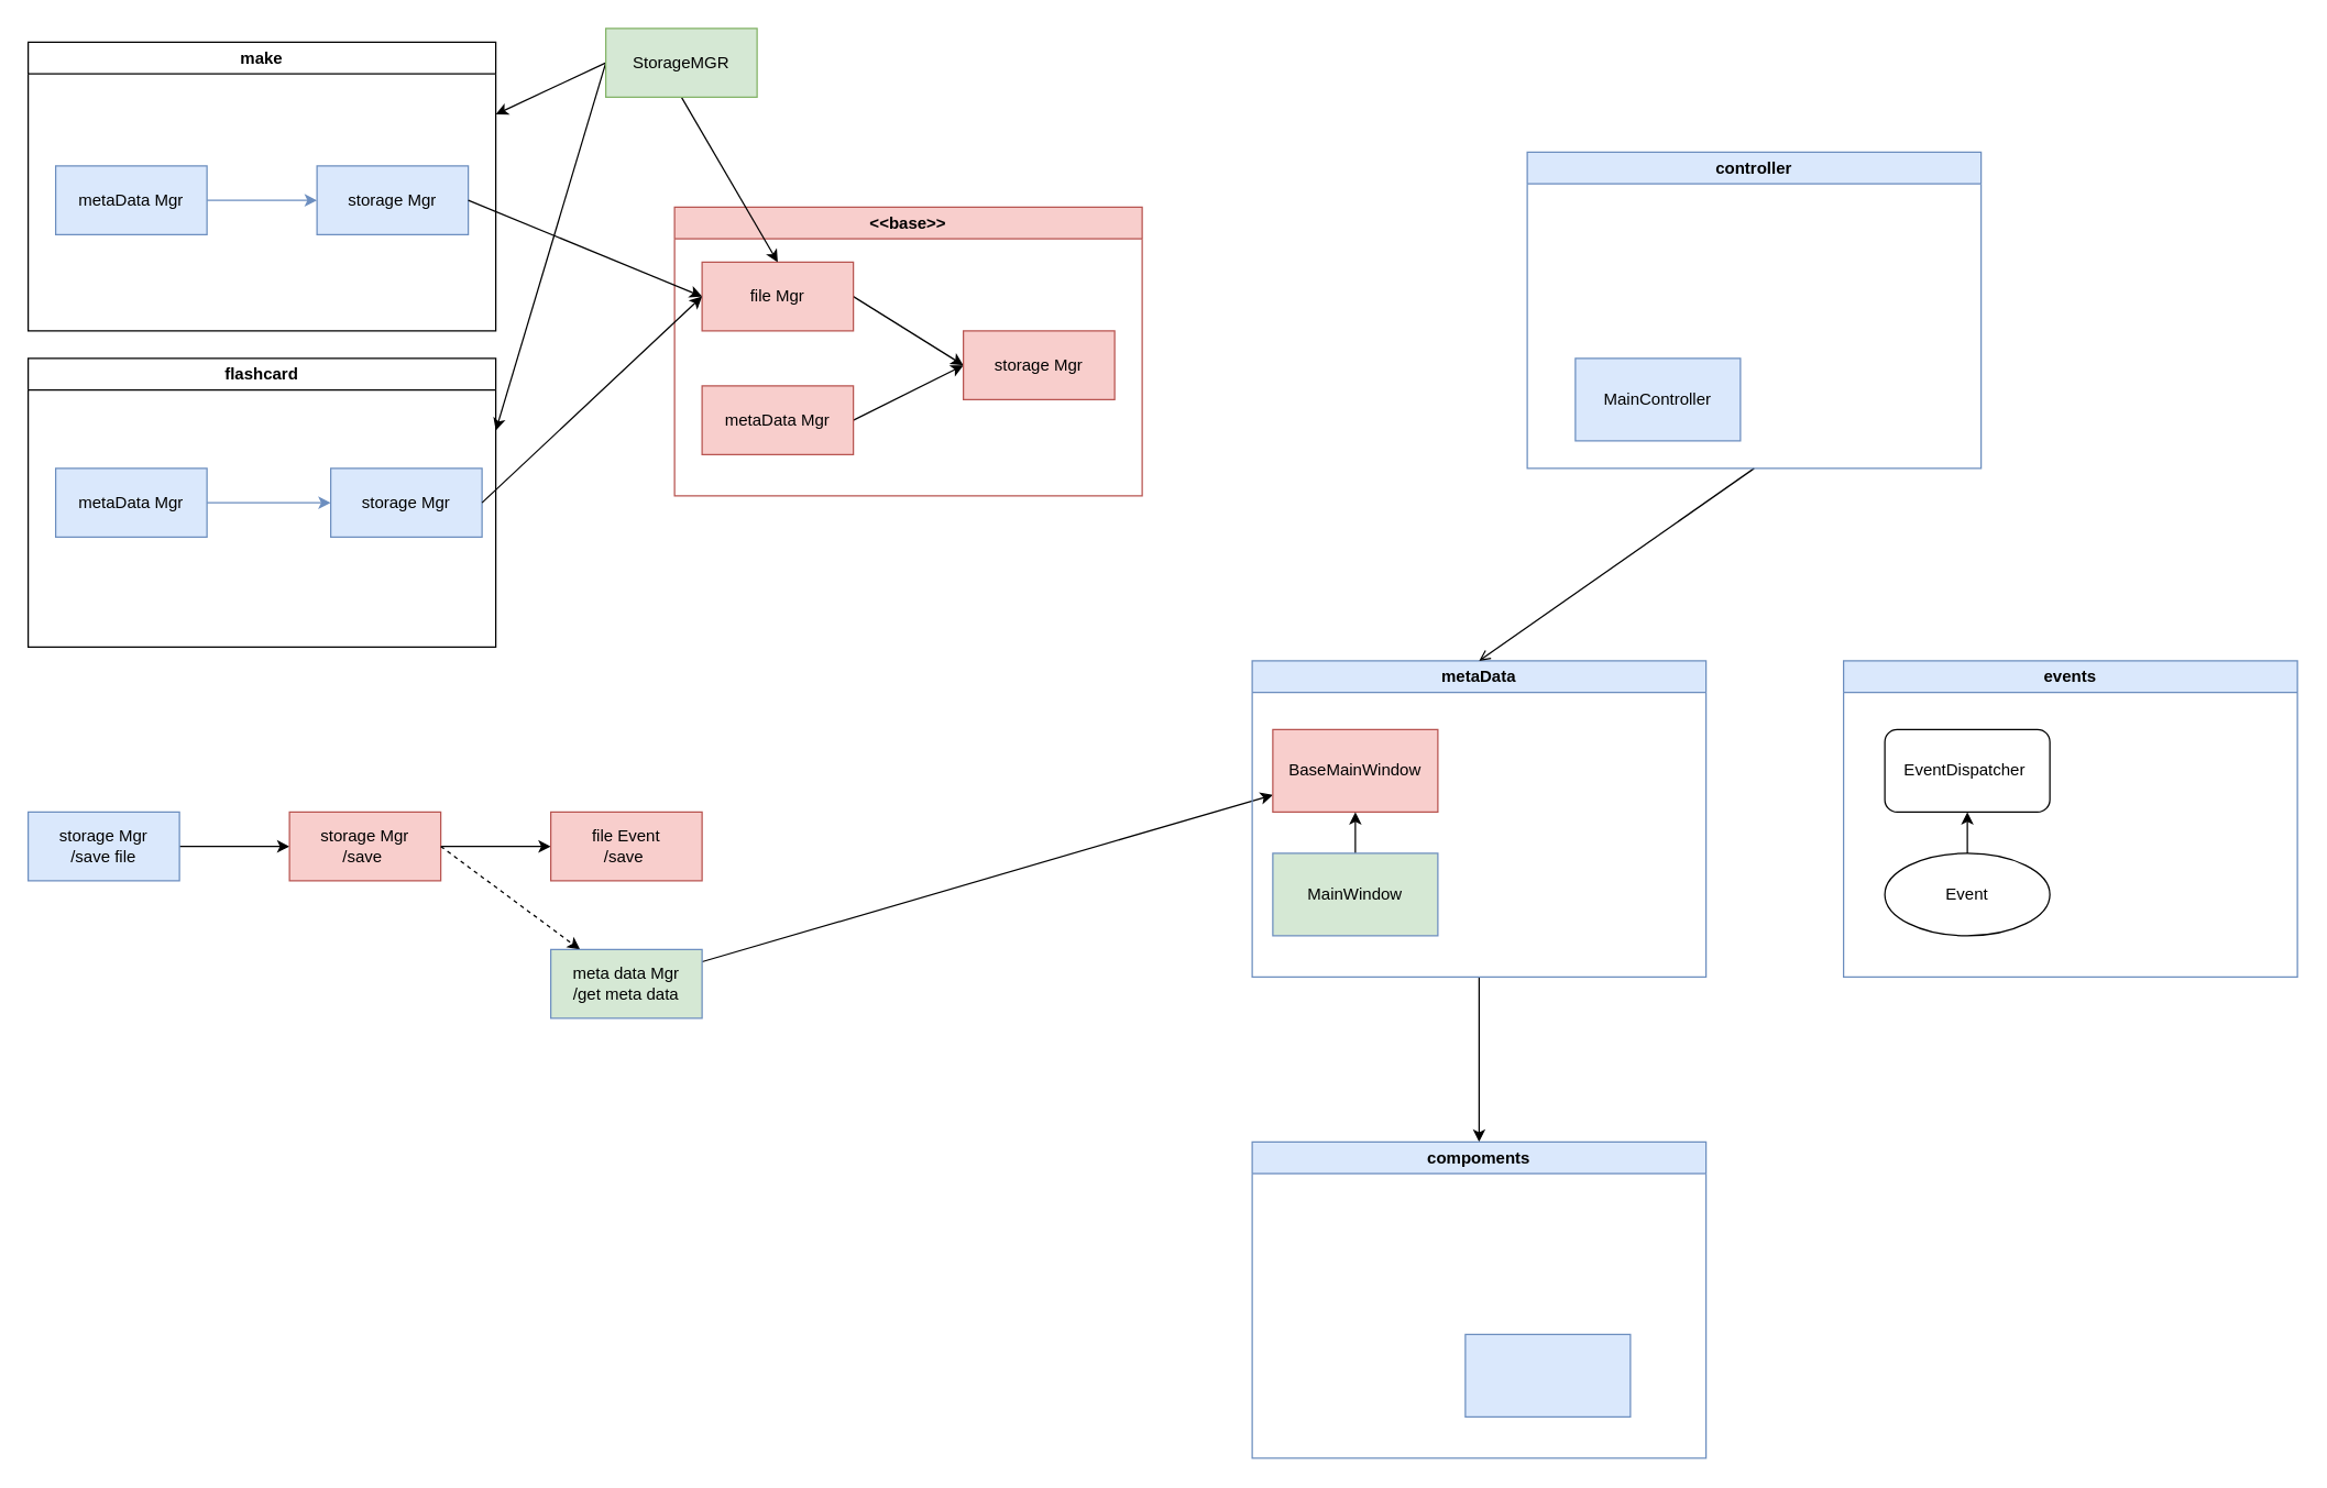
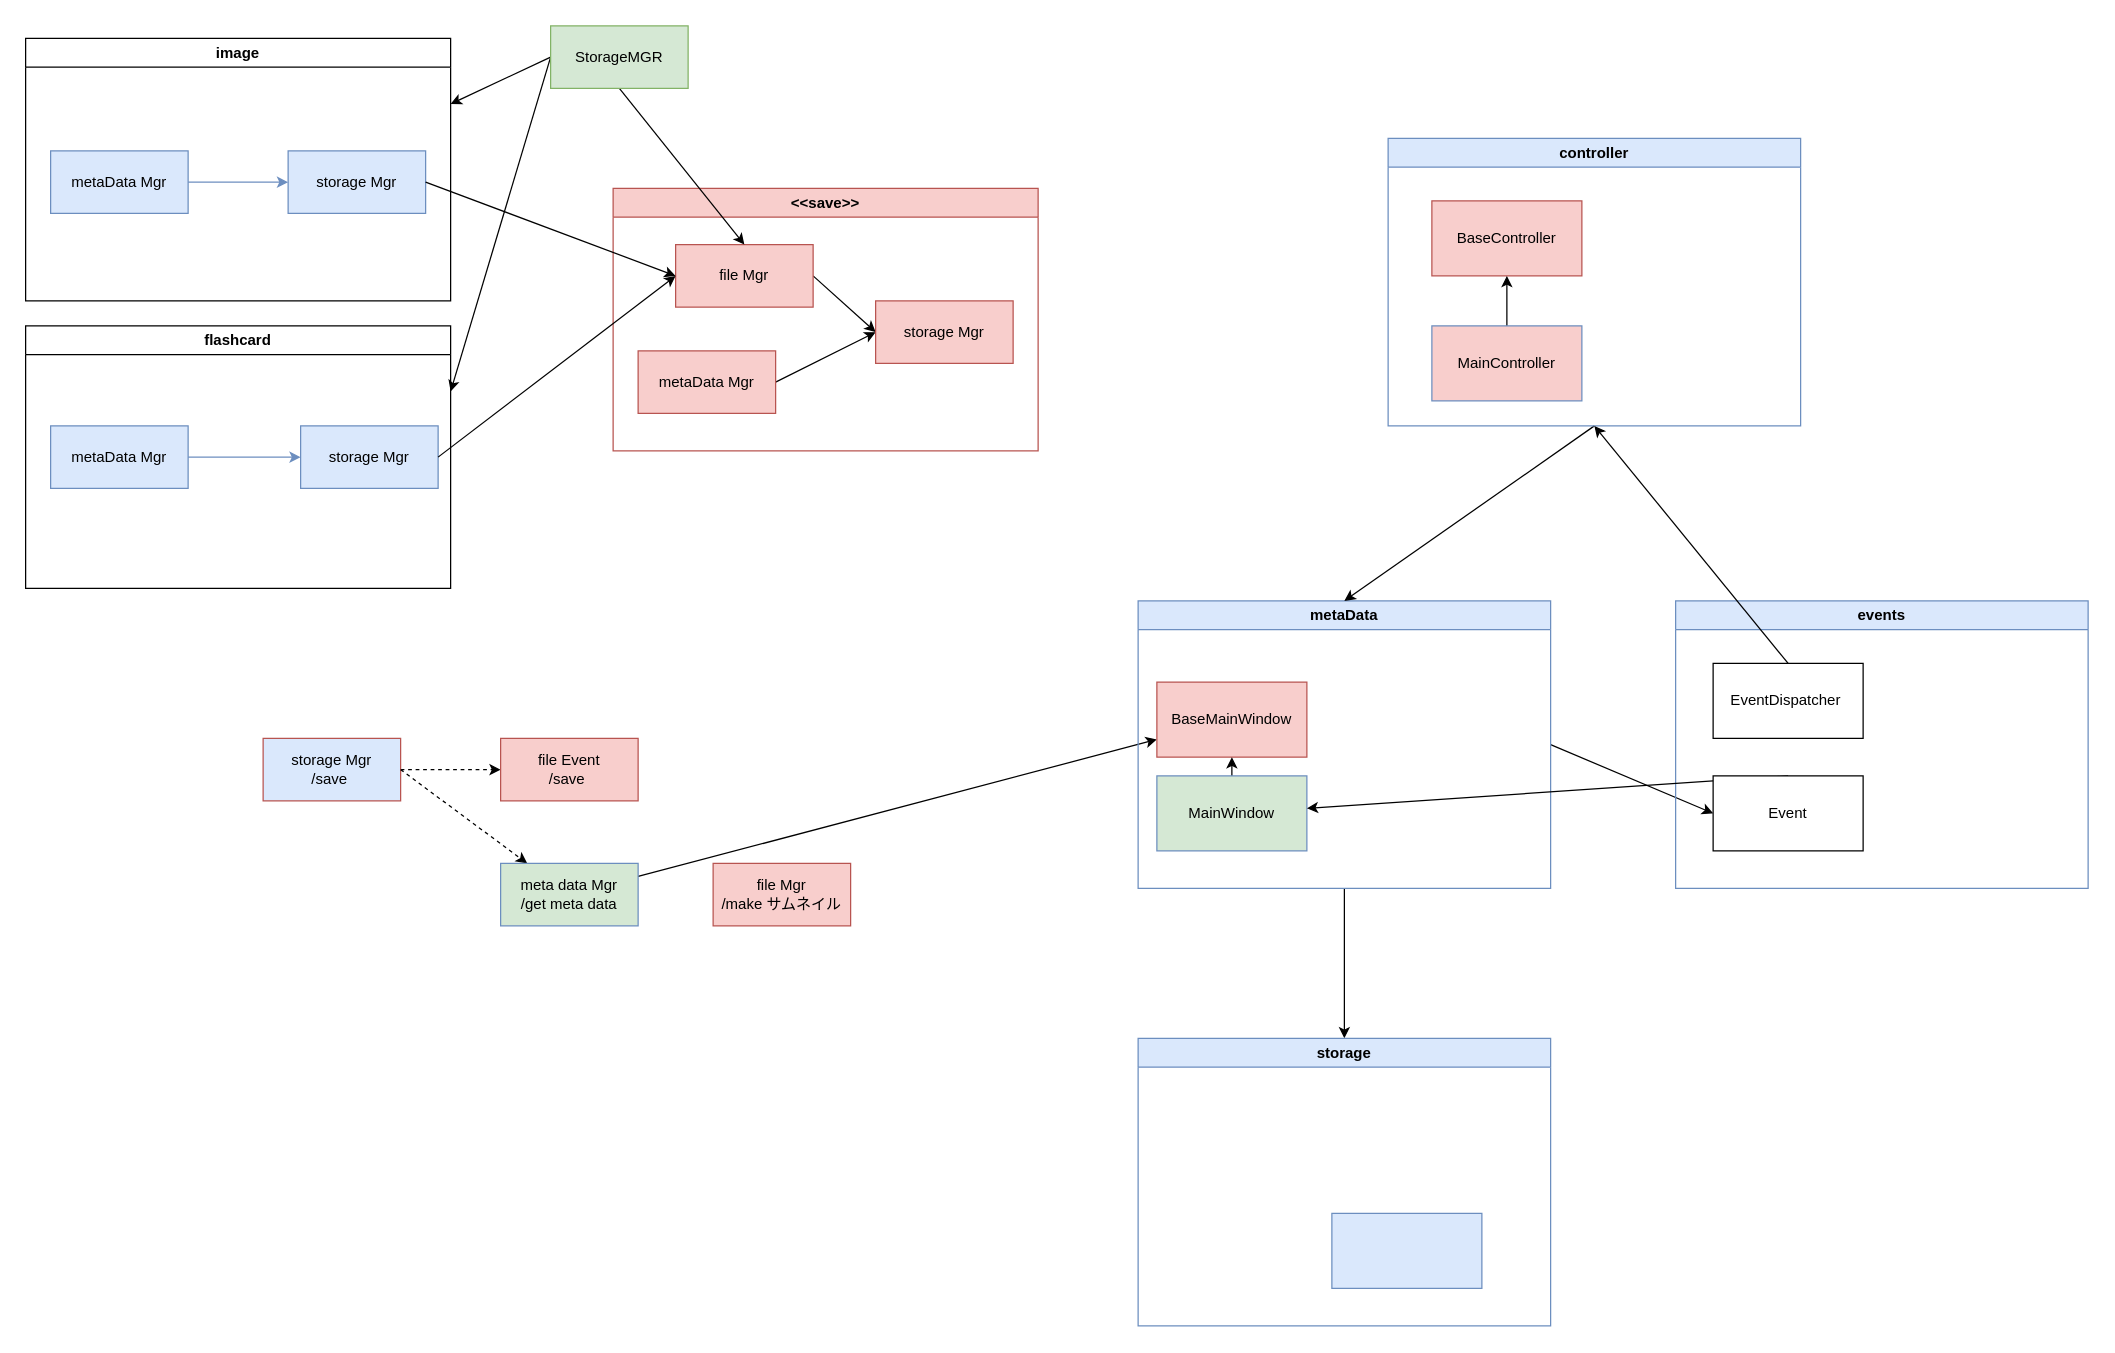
  <mxCell id="0" />
  <mxCell id="1" parent="0" />
- <mxCell id="2" value="make" style="swimlane;whiteSpace=wrap;html=1;" parent="1" vertex="1"><mxGeometry x="20" y="30" width="340" height="210" as="geometry" /></mxCell>
+ <mxCell id="2" value="image" style="swimlane;whiteSpace=wrap;html=1;" parent="1" vertex="1"><mxGeometry x="20" y="30" width="340" height="210" as="geometry" /></mxCell>
  <mxCell id="3" style="edgeStyle=none;html=1;exitX=1;exitY=0.5;exitDx=0;exitDy=0;entryX=0;entryY=0.5;entryDx=0;entryDy=0;fillColor=#dae8fc;strokeColor=#6c8ebf;" parent="2" source="4" target="5" edge="1"><mxGeometry relative="1" as="geometry" /></mxCell>
  <mxCell id="4" value="metaData Mgr" style="html=1;whiteSpace=wrap;fillColor=#dae8fc;strokeColor=#6c8ebf;" parent="2" vertex="1"><mxGeometry x="20" y="90" width="110" height="50" as="geometry" /></mxCell>
  <mxCell id="5" value="storage Mgr" style="html=1;whiteSpace=wrap;fillColor=#dae8fc;strokeColor=#6c8ebf;" parent="2" vertex="1"><mxGeometry x="210" y="90" width="110" height="50" as="geometry" /></mxCell>
- <mxCell id="6" value="&amp;lt;&amp;lt;base&amp;gt;&amp;gt;" style="swimlane;whiteSpace=wrap;html=1;fillColor=#f8cecc;strokeColor=#b85450;" parent="1" vertex="1"><mxGeometry x="490" y="150" width="340" height="210" as="geometry" /></mxCell>
+ <mxCell id="6" value="&amp;lt;&amp;lt;save&amp;gt;&amp;gt;" style="swimlane;whiteSpace=wrap;html=1;fillColor=#f8cecc;strokeColor=#b85450;" parent="1" vertex="1"><mxGeometry x="490" y="150" width="340" height="210" as="geometry" /></mxCell>
  <mxCell id="7" style="edgeStyle=none;html=1;exitX=1;exitY=0.5;exitDx=0;exitDy=0;entryX=0;entryY=0.5;entryDx=0;entryDy=0;" parent="6" source="8" target="11" edge="1"><mxGeometry relative="1" as="geometry" /></mxCell>
- <mxCell id="8" value="file Mgr" style="html=1;whiteSpace=wrap;fillColor=#f8cecc;strokeColor=#b85450;" parent="6" vertex="1"><mxGeometry x="20" y="40" width="110" height="50" as="geometry" /></mxCell>
+ <mxCell id="8" value="file Mgr" style="html=1;whiteSpace=wrap;fillColor=#f8cecc;strokeColor=#b85450;" parent="6" vertex="1"><mxGeometry x="50" y="45" width="110" height="50" as="geometry" /></mxCell>
  <mxCell id="9" style="edgeStyle=none;html=1;exitX=1;exitY=0.5;exitDx=0;exitDy=0;entryX=0;entryY=0.5;entryDx=0;entryDy=0;" parent="6" source="10" target="11" edge="1"><mxGeometry relative="1" as="geometry" /></mxCell>
  <mxCell id="10" value="metaData Mgr" style="html=1;whiteSpace=wrap;fillColor=#f8cecc;strokeColor=#b85450;" parent="6" vertex="1"><mxGeometry x="20" y="130" width="110" height="50" as="geometry" /></mxCell>
  <mxCell id="11" value="storage Mgr" style="html=1;whiteSpace=wrap;fillColor=#f8cecc;strokeColor=#b85450;" parent="6" vertex="1"><mxGeometry x="210" y="90" width="110" height="50" as="geometry" /></mxCell>
  <mxCell id="12" value="flashcard" style="swimlane;whiteSpace=wrap;html=1;" parent="1" vertex="1"><mxGeometry x="20" y="260" width="340" height="210" as="geometry" /></mxCell>
  <mxCell id="13" style="edgeStyle=none;html=1;exitX=1;exitY=0.5;exitDx=0;exitDy=0;entryX=0;entryY=0.5;entryDx=0;entryDy=0;fillColor=#dae8fc;strokeColor=#6c8ebf;" parent="12" source="14" target="15" edge="1"><mxGeometry relative="1" as="geometry" /></mxCell>
  <mxCell id="14" value="metaData Mgr" style="html=1;whiteSpace=wrap;fillColor=#dae8fc;strokeColor=#6c8ebf;" parent="12" vertex="1"><mxGeometry x="20" y="80" width="110" height="50" as="geometry" /></mxCell>
  <mxCell id="15" value="storage Mgr" style="html=1;whiteSpace=wrap;fillColor=#dae8fc;strokeColor=#6c8ebf;" parent="12" vertex="1"><mxGeometry x="220" y="80" width="110" height="50" as="geometry" /></mxCell>
- <mxCell id="16" value="" style="edgeStyle=none;html=1;" parent="1" source="17" target="19" edge="1"><mxGeometry relative="1" as="geometry" /></mxCell>
- <mxCell id="17" value="storage Mgr&lt;div&gt;/save file&lt;/div&gt;" style="html=1;whiteSpace=wrap;fillColor=#dae8fc;strokeColor=#6c8ebf;" parent="1" vertex="1"><mxGeometry x="20" y="590" width="110" height="50" as="geometry" /></mxCell>
- <mxCell id="18" value="" style="edgeStyle=none;html=1;" parent="1" source="19" target="21" edge="1"><mxGeometry relative="1" as="geometry" /></mxCell>
- <mxCell id="19" value="storage Mgr&lt;div&gt;/save&amp;nbsp;&lt;/div&gt;" style="html=1;whiteSpace=wrap;fillColor=#f8cecc;strokeColor=#b85450;" parent="1" vertex="1"><mxGeometry x="210" y="590" width="110" height="50" as="geometry" /></mxCell>
+ <mxCell id="18" value="" style="edgeStyle=none;html=1;dashed=1;" parent="1" source="19" target="21" edge="1"><mxGeometry relative="1" as="geometry" /></mxCell>
+ <mxCell id="19" value="storage Mgr&lt;div&gt;/save&amp;nbsp;&lt;/div&gt;" style="html=1;whiteSpace=wrap;fillColor=#dae8fc;strokeColor=#b85450;" parent="1" vertex="1"><mxGeometry x="210" y="590" width="110" height="50" as="geometry" /></mxCell>
  <mxCell id="20" value="" style="edgeStyle=none;html=1;exitX=1;exitY=0.5;exitDx=0;exitDy=0;dashed=1;" parent="1" source="19" target="23" edge="1"><mxGeometry relative="1" as="geometry" /></mxCell>
  <mxCell id="21" value="file Event&lt;div&gt;/save&amp;nbsp;&lt;/div&gt;" style="html=1;whiteSpace=wrap;fillColor=#f8cecc;strokeColor=#b85450;" parent="1" vertex="1"><mxGeometry x="400" y="590" width="110" height="50" as="geometry" /></mxCell>
  <mxCell id="22" value="" style="edgeStyle=none;html=1;" parent="1" source="23" target="32" edge="1"><mxGeometry relative="1" as="geometry" /></mxCell>
  <mxCell id="23" value="meta data Mgr&lt;div&gt;/get meta data&lt;/div&gt;" style="html=1;whiteSpace=wrap;fillColor=#d5e8d4;strokeColor=#6c8ebf;" parent="1" vertex="1"><mxGeometry x="400" y="690" width="110" height="50" as="geometry" /></mxCell>
  <mxCell id="24" style="edgeStyle=none;html=1;exitX=0.5;exitY=1;exitDx=0;exitDy=0;entryX=0.5;entryY=0;entryDx=0;entryDy=0;" parent="1" source="27" target="8" edge="1"><mxGeometry relative="1" as="geometry" /></mxCell>
  <mxCell id="25" style="edgeStyle=none;html=1;exitX=0;exitY=0.5;exitDx=0;exitDy=0;entryX=1;entryY=0.25;entryDx=0;entryDy=0;" parent="1" source="27" target="2" edge="1"><mxGeometry relative="1" as="geometry" /></mxCell>
  <mxCell id="26" style="edgeStyle=none;html=1;exitX=0;exitY=0.5;exitDx=0;exitDy=0;entryX=1;entryY=0.25;entryDx=0;entryDy=0;" parent="1" source="27" target="12" edge="1"><mxGeometry relative="1" as="geometry" /></mxCell>
  <mxCell id="27" value="StorageMGR" style="html=1;whiteSpace=wrap;fillColor=#d5e8d4;strokeColor=#82b366;" parent="1" vertex="1"><mxGeometry x="440" y="20" width="110" height="50" as="geometry" /></mxCell>
+ <mxCell id="28" value="file Mgr&lt;div&gt;/make サムネイル&lt;/div&gt;" style="html=1;whiteSpace=wrap;fillColor=#f8cecc;strokeColor=#b85450;" parent="1" vertex="1"><mxGeometry x="570" y="690" width="110" height="50" as="geometry" /></mxCell>
  <mxCell id="29" style="edgeStyle=none;html=1;exitX=0.5;exitY=1;exitDx=0;exitDy=0;entryX=0.5;entryY=0;entryDx=0;entryDy=0;" edge="1" parent="1" source="31" target="40"><mxGeometry relative="1" as="geometry" /></mxCell>
+ <mxCell id="30" style="edgeStyle=none;html=1;exitX=1;exitY=0.5;exitDx=0;exitDy=0;entryX=0;entryY=0.5;entryDx=0;entryDy=0;" edge="1" parent="1" source="31" target="45"><mxGeometry relative="1" as="geometry" /></mxCell>
  <mxCell id="31" value="metaData" style="swimlane;whiteSpace=wrap;html=1;fillColor=#dae8fc;strokeColor=#6c8ebf;" vertex="1" parent="1"><mxGeometry x="910" y="480" width="330" height="230" as="geometry" /></mxCell>
- <mxCell id="32" value="BaseMainWindow" style="whiteSpace=wrap;html=1;fillColor=#f8cecc;strokeColor=#b85450;" vertex="1" parent="31"><mxGeometry x="15" y="50" width="120" height="60" as="geometry" /></mxCell>
+ <mxCell id="32" value="BaseMainWindow" style="whiteSpace=wrap;html=1;fillColor=#f8cecc;strokeColor=#b85450;" vertex="1" parent="31"><mxGeometry x="15" y="65" width="120" height="60" as="geometry" /></mxCell>
  <mxCell id="33" style="edgeStyle=none;html=1;exitX=0.5;exitY=0;exitDx=0;exitDy=0;entryX=0.5;entryY=1;entryDx=0;entryDy=0;" edge="1" parent="31" source="34" target="32"><mxGeometry relative="1" as="geometry" /></mxCell>
  <mxCell id="34" value="MainWindow" style="whiteSpace=wrap;html=1;fillColor=#d5e8d4;strokeColor=#6c8ebf;" vertex="1" parent="31"><mxGeometry x="15" y="140" width="120" height="60" as="geometry" /></mxCell>
- <mxCell id="35" style="edgeStyle=none;html=1;exitX=0.5;exitY=1;exitDx=0;exitDy=0;entryX=0.5;entryY=0;entryDx=0;entryDy=0;endArrow=open;" edge="1" parent="1" source="36" target="31"><mxGeometry relative="1" as="geometry" /></mxCell>
+ <mxCell id="35" style="edgeStyle=none;html=1;exitX=0.5;exitY=1;exitDx=0;exitDy=0;entryX=0.5;entryY=0;entryDx=0;entryDy=0;" edge="1" parent="1" source="36" target="31"><mxGeometry relative="1" as="geometry" /></mxCell>
  <mxCell id="36" value="controller" style="swimlane;whiteSpace=wrap;html=1;fillColor=#dae8fc;strokeColor=#6c8ebf;" vertex="1" parent="1"><mxGeometry x="1110" y="110" width="330" height="230" as="geometry" /></mxCell>
- <mxCell id="39" value="MainController" style="whiteSpace=wrap;html=1;fillColor=#dae8fc;strokeColor=#6c8ebf;" vertex="1" parent="36"><mxGeometry x="35" y="150" width="120" height="60" as="geometry" /></mxCell>
- <mxCell id="40" value="compoments" style="swimlane;whiteSpace=wrap;html=1;fillColor=#dae8fc;strokeColor=#6c8ebf;startSize=23;" vertex="1" parent="1"><mxGeometry x="910" y="830" width="330" height="230" as="geometry" /></mxCell>
+ <mxCell id="37" value="BaseController" style="whiteSpace=wrap;html=1;fillColor=#f8cecc;strokeColor=#b85450;" vertex="1" parent="36"><mxGeometry x="35" y="50" width="120" height="60" as="geometry" /></mxCell>
+ <mxCell id="38" style="edgeStyle=none;html=1;exitX=0.5;exitY=0;exitDx=0;exitDy=0;entryX=0.5;entryY=1;entryDx=0;entryDy=0;" edge="1" parent="36" source="39" target="37"><mxGeometry relative="1" as="geometry" /></mxCell>
+ <mxCell id="39" value="MainController" style="whiteSpace=wrap;html=1;fillColor=#f8cecc;strokeColor=#6c8ebf;" vertex="1" parent="36"><mxGeometry x="35" y="150" width="120" height="60" as="geometry" /></mxCell>
+ <mxCell id="40" value="storage" style="swimlane;whiteSpace=wrap;html=1;fillColor=#dae8fc;strokeColor=#6c8ebf;startSize=23;" vertex="1" parent="1"><mxGeometry x="910" y="830" width="330" height="230" as="geometry" /></mxCell>
  <mxCell id="41" value="" style="whiteSpace=wrap;html=1;fillColor=#dae8fc;strokeColor=#6c8ebf;" vertex="1" parent="40"><mxGeometry x="155" y="140" width="120" height="60" as="geometry" /></mxCell>
  <mxCell id="42" value="events" style="swimlane;whiteSpace=wrap;html=1;fillColor=#dae8fc;strokeColor=#6c8ebf;" vertex="1" parent="1"><mxGeometry x="1340" y="480" width="330" height="230" as="geometry" /></mxCell>
- <mxCell id="43" value="EventDispatcher&amp;nbsp;" style="whiteSpace=wrap;html=1;rounded=1;" vertex="1" parent="42"><mxGeometry x="30" y="50" width="120" height="60" as="geometry" /></mxCell>
- <mxCell id="44" style="edgeStyle=none;html=1;exitX=0.5;exitY=0;exitDx=0;exitDy=0;entryX=0.5;entryY=1;entryDx=0;entryDy=0;" edge="1" parent="42" source="45" target="43"><mxGeometry relative="1" as="geometry" /></mxCell>
- <mxCell id="45" value="Event" style="ellipse;whiteSpace=wrap;html=1;" vertex="1" parent="42"><mxGeometry x="30" y="140" width="120" height="60" as="geometry" /></mxCell>
+ <mxCell id="43" value="EventDispatcher&amp;nbsp;" style="whiteSpace=wrap;html=1;" vertex="1" parent="42"><mxGeometry x="30" y="50" width="120" height="60" as="geometry" /></mxCell>
+ <mxCell id="44" style="edgeStyle=none;html=1;exitX=0.5;exitY=0;exitDx=0;exitDy=0;" edge="1" parent="42" source="45" target="34"><mxGeometry relative="1" as="geometry" /></mxCell>
+ <mxCell id="45" value="Event" style="whiteSpace=wrap;html=1;" vertex="1" parent="42"><mxGeometry x="30" y="140" width="120" height="60" as="geometry" /></mxCell>
+ <mxCell id="46" style="edgeStyle=none;html=1;exitX=0.5;exitY=0;exitDx=0;exitDy=0;entryX=0.5;entryY=1;entryDx=0;entryDy=0;" edge="1" parent="1" source="43" target="36"><mxGeometry relative="1" as="geometry" /></mxCell>
  <mxCell id="47" style="edgeStyle=none;html=1;exitX=1;exitY=0.5;exitDx=0;exitDy=0;entryX=0;entryY=0.5;entryDx=0;entryDy=0;" edge="1" parent="1" source="5" target="8"><mxGeometry relative="1" as="geometry" /></mxCell>
  <mxCell id="48" style="edgeStyle=none;html=1;exitX=1;exitY=0.5;exitDx=0;exitDy=0;entryX=0;entryY=0.5;entryDx=0;entryDy=0;" edge="1" parent="1" source="15" target="8"><mxGeometry relative="1" as="geometry" /></mxCell>
